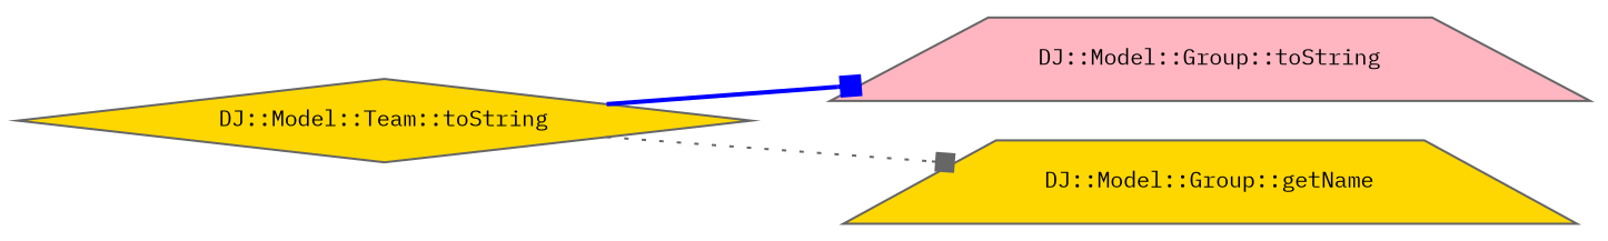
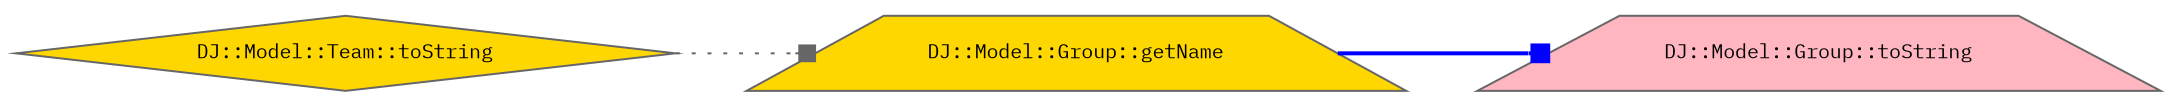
  digraph {
    fontname="IBM Plex Mono"
    rankdir=LR
    node [color=grey40 fillcolor=gold fontname="IBM Plex Mono" fontsize=10 shape=trapezium style=filled]
    edge [arrowhead=box fontname="IBM Plex Mono" fontsize=10 labelfontname=Helvetica labelfontsize=10]
    n1 [color=gray40 fontcolor=black height=0.2 label="DJ::Model::Team::toString" shape=diamond width=0.4]
    n2 [fillcolor=lightpink height=0.2 label="DJ::Model::Group::toString" width=0.4]
    n3 [height=0.2 label="DJ::Model::Group::getName" width=0.4]
-   n1 -> n2 [color=blue style=bold]
+   n3 -> n2 [color=blue style=bold]
    n1 -> n3 [color=gray40 style=dotted]
  }
